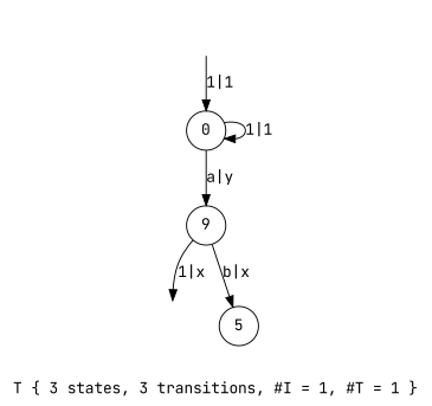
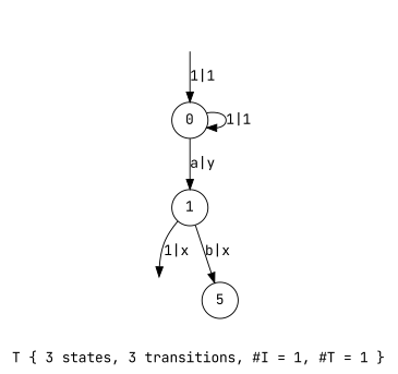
  digraph {
    fontname="JetBrains Mono"
    label="T { 3 states, 3 transitions, #I = 1, #T = 1 }"
    node [fontname="JetBrains Mono" shape=circle]
    edge [fontname="JetBrains Mono"]
    T1 [height=.01 style=invis width=.01]
    n2 [label=0]
-   n3 [label=9]
+   n3 [label=1]
    T3 [height=.01 style=invis width=.01]
    n5 [label=5]
    T1 -> n2 [label="1|1 "]
    n2 -> n2 [label="1|1 "]
    n2 -> n3 [label="a|y "]
    n3 -> T3 [label="1|x "]
    n3 -> n5 [label="b|x "]
  }
